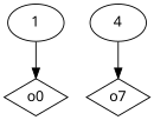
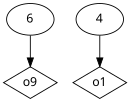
  digraph {
    fontname="Noto Sans"
    node [fontname="Noto Sans"]
    edge [fontname="Noto Sans"]
-   n1 [label=1]
-   n2 [label=o0 shape=diamond]
+   n1 [label=6]
+   n2 [label=o9 shape=diamond]
    n3 [label=4]
-   n4 [label=o7 shape=diamond]
+   n4 [label=o1 shape=diamond]
    n1 -> n2
    n3 -> n4
  }
